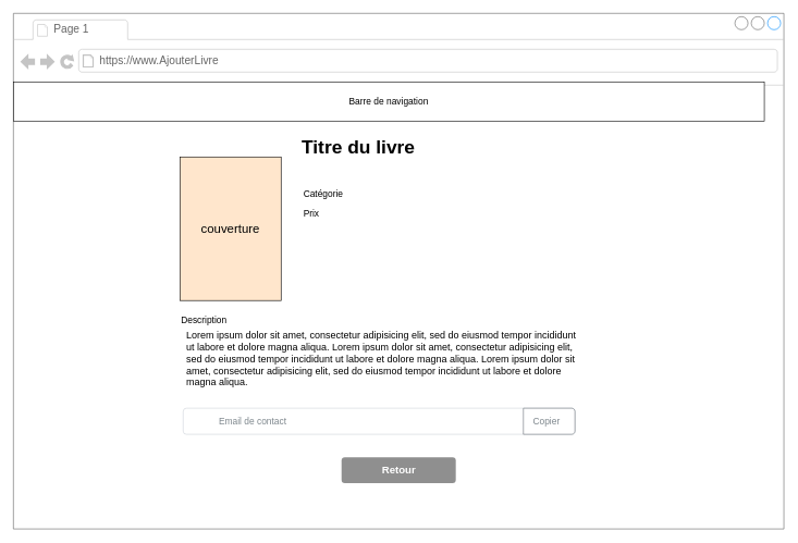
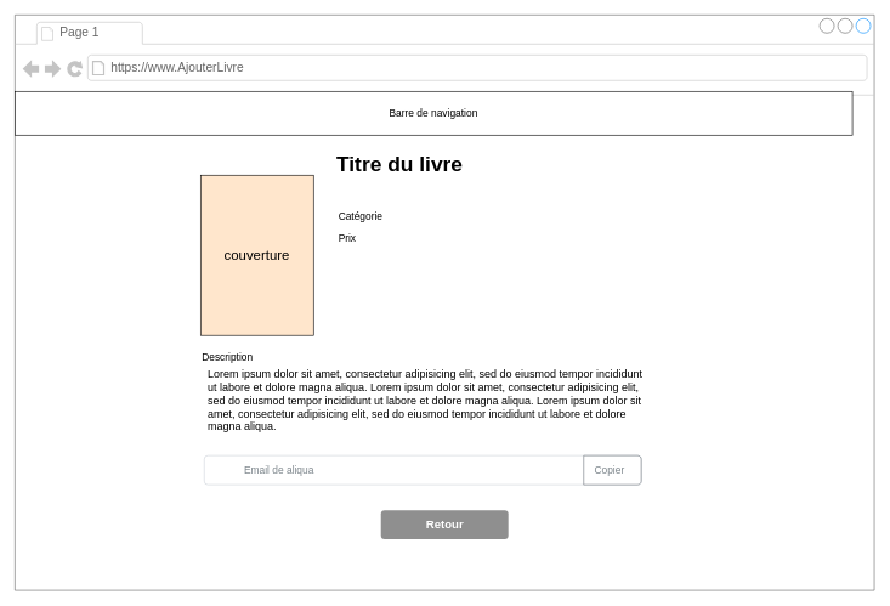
  <mxCell id="0" />
  <mxCell id="1" parent="0" />
  <mxCell id="2" value="" style="strokeWidth=1;shadow=0;dashed=0;align=center;html=1;shape=mxgraph.mockup.containers.browserWindow;rSize=0;strokeColor=#666666;strokeColor2=#008cff;strokeColor3=#c4c4c4;mainText=,;recursiveResize=0;" parent="1" vertex="1"><mxGeometry x="20" y="20" width="1180" height="790" as="geometry" /></mxCell>
  <mxCell id="3" value="Page 1" style="strokeWidth=1;shadow=0;dashed=0;align=center;html=1;shape=mxgraph.mockup.containers.anchor;fontSize=17;fontColor=#666666;align=left;" parent="2" vertex="1"><mxGeometry x="60" y="12" width="110" height="26" as="geometry" /></mxCell>
  <mxCell id="4" value="https://www.AjouterLivre" style="strokeWidth=1;shadow=0;dashed=0;align=center;html=1;shape=mxgraph.mockup.containers.anchor;rSize=0;fontSize=17;fontColor=#666666;align=left;" parent="2" vertex="1"><mxGeometry x="130" y="60" width="250" height="26" as="geometry" /></mxCell>
  <mxCell id="5" value="&lt;font style=&quot;font-size: 14px;&quot;&gt;Barre de navigation&lt;/font&gt;" style="rounded=0;whiteSpace=wrap;html=1;" parent="2" vertex="1"><mxGeometry y="105" width="1150" height="60" as="geometry" /></mxCell>
  <mxCell id="6" value="Description" style="fillColor=none;strokeColor=none;align=left;fontSize=14;" parent="2" vertex="1"><mxGeometry x="255" y="455" width="100" height="30" as="geometry" /></mxCell>
  <mxCell id="7" value="&lt;span style=&quot;font-size: 29px;&quot;&gt;&lt;b&gt;Titre du livre&lt;/b&gt;&lt;/span&gt;" style="text;html=1;align=center;verticalAlign=middle;resizable=0;points=[];autosize=1;strokeColor=none;fillColor=none;fontSize=14;" parent="2" vertex="1"><mxGeometry x="427.5" y="180" width="200" height="50" as="geometry" /></mxCell>
  <mxCell id="8" value="Prix" style="fillColor=none;strokeColor=none;align=left;fontSize=14;" parent="2" vertex="1"><mxGeometry x="442.5" y="290" width="100" height="30" as="geometry" /></mxCell>
  <mxCell id="9" value="Retour" style="html=1;shadow=0;dashed=0;shape=mxgraph.bootstrap.rrect;rSize=5;strokeColor=none;strokeWidth=1;fillColor=#8F8F8F;fontColor=#FFFFFF;whiteSpace=wrap;align=center;verticalAlign=middle;spacingLeft=0;fontStyle=1;fontSize=16;spacing=5;" parent="2" vertex="1"><mxGeometry x="502.5" y="680" width="175" height="40" as="geometry" /></mxCell>
  <mxCell id="10" value="couverture" style="rounded=0;whiteSpace=wrap;html=1;fontSize=19;fillColor=#ffe6cc;" parent="2" vertex="1"><mxGeometry x="255" y="220" width="155" height="220" as="geometry" /></mxCell>
  <mxCell id="11" value="Catégorie" style="fillColor=none;strokeColor=none;align=left;fontSize=14;" parent="2" vertex="1"><mxGeometry x="442.5" y="260" width="100" height="30" as="geometry" /></mxCell>
  <mxCell id="12" value="&lt;h1 style=&quot;font-size: 15px;&quot;&gt;&lt;span style=&quot;font-weight: normal;&quot;&gt;&lt;span style=&quot;background-color: initial;&quot;&gt;Lorem ipsum dolor sit amet, consectetur adipisicing elit, sed do eiusmod tempor incididunt ut labore et dolore magna aliqua.&amp;nbsp;&lt;/span&gt;Lorem ipsum dolor sit amet, consectetur adipisicing elit, sed do eiusmod tempor incididunt ut labore et dolore magna aliqua. Lorem ipsum dolor sit amet, consectetur adipisicing elit, sed do eiusmod tempor incididunt ut labore et dolore magna aliqua.&amp;nbsp;&lt;/span&gt;&lt;/h1&gt;" style="text;html=1;strokeColor=none;fillColor=none;spacing=5;spacingTop=-20;whiteSpace=wrap;overflow=hidden;rounded=0;fontSize=15;" parent="2" vertex="1"><mxGeometry x="260" y="485" width="610" height="120" as="geometry" /></mxCell>
- <mxCell id="13" value="Email de contact" style="html=1;shadow=0;dashed=0;shape=mxgraph.bootstrap.rrect;rSize=5;strokeColor=#CED4DA;html=1;whiteSpace=wrap;fillColor=#FFFFFF;fontColor=#7D868C;align=left;spacing=15;spacingLeft=40;fontSize=14;" vertex="1" parent="2"><mxGeometry x="260" y="605" width="600" height="40" as="geometry" /></mxCell>
+ <mxCell id="13" value="Email de aliqua" style="html=1;shadow=0;dashed=0;shape=mxgraph.bootstrap.rrect;rSize=5;strokeColor=#CED4DA;html=1;whiteSpace=wrap;fillColor=#FFFFFF;fontColor=#7D868C;align=left;spacing=15;spacingLeft=40;fontSize=14;" vertex="1" parent="2"><mxGeometry x="260" y="605" width="600" height="40" as="geometry" /></mxCell>
  <mxCell id="14" value="Copier" style="html=1;shadow=0;dashed=0;shape=mxgraph.bootstrap.rightButton;strokeColor=#6C757D;gradientColor=inherit;fontColor=inherit;fillColor=inherit;rSize=5;perimeter=none;whiteSpace=wrap;resizeHeight=1;fontSize=14;align=left;spacing=15;" vertex="1" parent="13"><mxGeometry x="1" width="79" height="40" relative="1" as="geometry"><mxPoint x="-79" as="offset" /></mxGeometry></mxCell>
